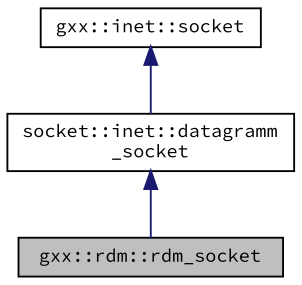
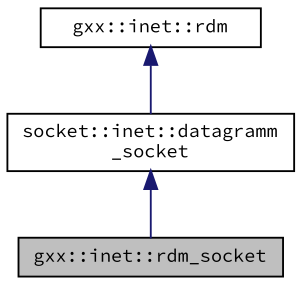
  digraph {
    fontname="Source Code Pro"
    node [color=black fillcolor=white fontname="Source Code Pro" fontsize=10 shape=record style=filled]
    edge [color=midnightblue dir=back fontname="Source Code Pro" fontsize=10 labelfontname=Helvetica labelfontsize=10 style=solid]
-   n1 [fillcolor=grey75 fontcolor=black height=0.2 label="gxx::rdm::rdm_socket" width=0.4]
+   n1 [fillcolor=grey75 fontcolor=black height=0.2 label="gxx::inet::rdm_socket" width=0.4]
    n2 [height=0.2 label="socket::inet::datagramm\l_socket" width=0.4]
-   n3 [height=0.2 label="gxx::inet::socket" width=0.4]
+   n3 [height=0.2 label="gxx::inet::rdm" width=0.4]
    n2 -> n1
    n3 -> n2
  }
